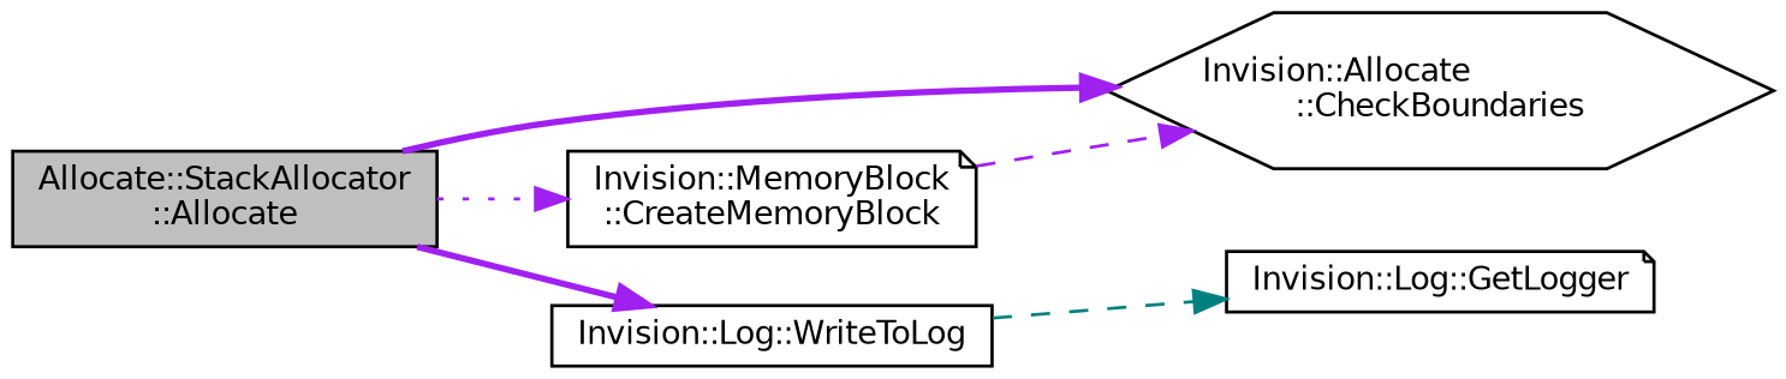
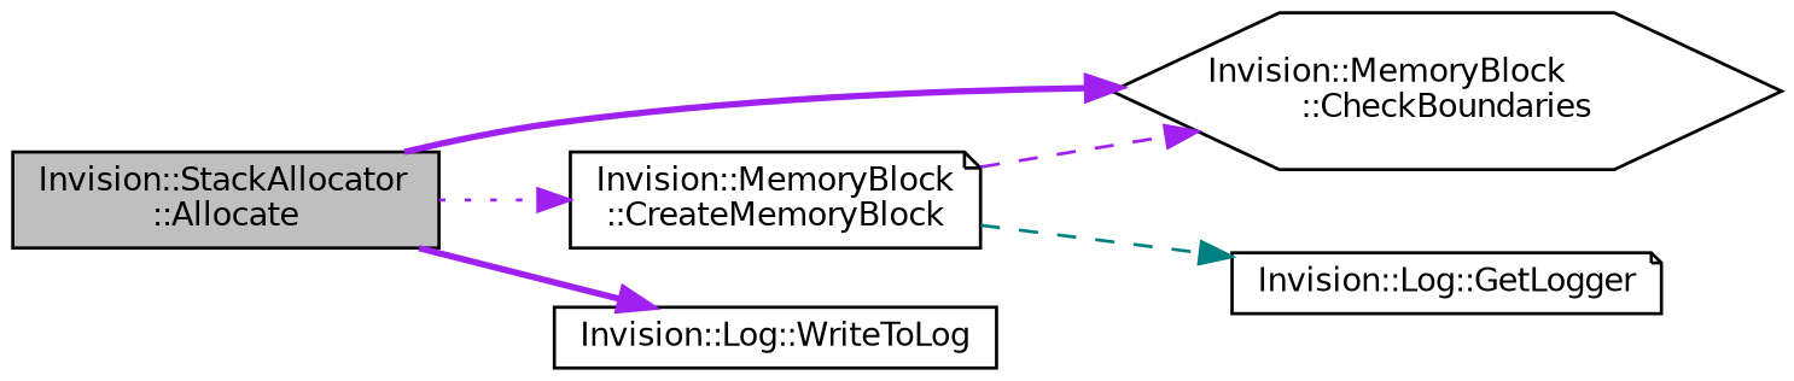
  digraph {
    rankdir=LR
    node [color=black fillcolor=white fontname=Helvetica fontsize=10 shape=box style=filled]
    edge [color=purple fontname=Helvetica fontsize=10 labelfontname=Helvetica labelfontsize=10 style=bold]
-   n1 [fillcolor=grey75 fontcolor=black height=0.2 label="Allocate::StackAllocator\l::Allocate" width=0.4]
-   n2 [height=0.2 label="Invision::Allocate\l::CheckBoundaries" shape=hexagon width=0.4]
+   n1 [fillcolor=grey75 fontcolor=black height=0.2 label="Invision::StackAllocator\l::Allocate" width=0.4]
+   n2 [height=0.2 label="Invision::MemoryBlock\l::CheckBoundaries" shape=hexagon width=0.4]
    n3 [height=0.2 label="Invision::MemoryBlock\l::CreateMemoryBlock" shape=note width=0.4]
    n4 [height=0.2 label="Invision::Log::WriteToLog" width=0.4]
    n5 [height=0.2 label="Invision::Log::GetLogger" shape=note width=0.4]
    n1 -> n2
    n1 -> n3 [style=dotted]
    n1 -> n4
    n3 -> n2 [style=dashed]
-   n4 -> n5 [color=teal style=dashed]
+   n3 -> n5 [color=teal style=dashed]
  }
